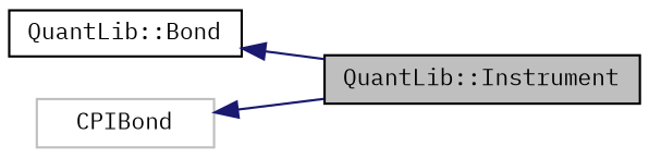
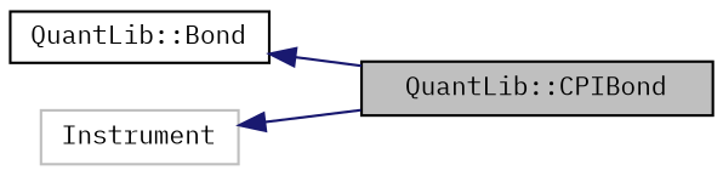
  digraph {
    fontname="IBM Plex Mono"
    rankdir=LR
    node [color=black fillcolor=white fontname="IBM Plex Mono" fontsize=10 shape=record style=filled]
    edge [color=midnightblue dir=back fontname="IBM Plex Mono" fontsize=10 labelfontname=Helvetica labelfontsize=10 style=solid]
-   n1 [fillcolor=grey75 fontcolor=black height=0.2 label="QuantLib::Instrument" width=0.4]
+   n1 [fillcolor=grey75 fontcolor=black height=0.2 label="QuantLib::CPIBond" width=0.4]
    n2 [height=0.2 label="QuantLib::Bond" width=0.4]
-   n3 [color=grey75 height=0.2 label=CPIBond width=0.4]
+   n3 [color=grey75 height=0.2 label=Instrument width=0.4]
    n2 -> n1
    n3 -> n1
  }
